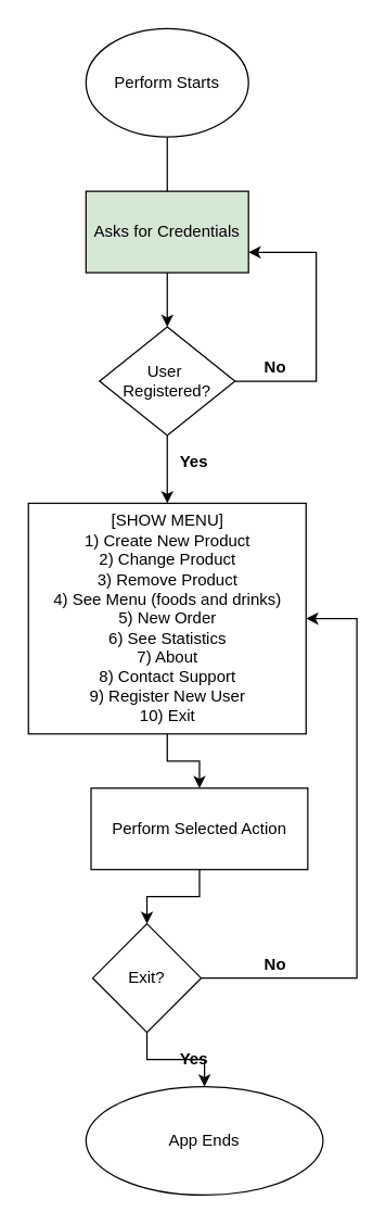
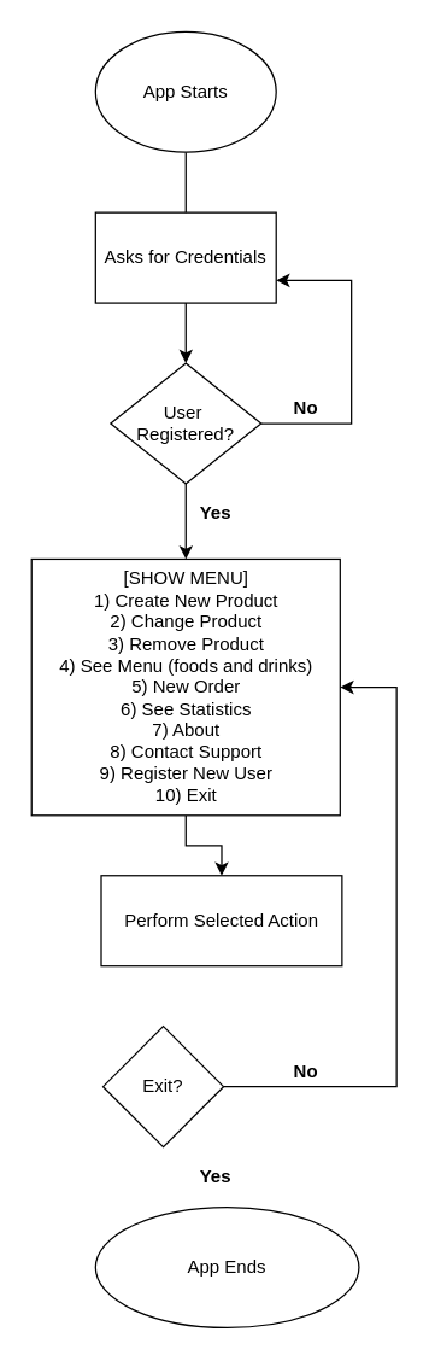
  <mxCell id="0" />
  <mxCell id="1" parent="0" />
  <mxCell id="2" style="edgeStyle=orthogonalEdgeStyle;rounded=0;orthogonalLoop=1;jettySize=auto;html=1;" parent="1" source="3" target="8" edge="1"><mxGeometry relative="1" as="geometry" /></mxCell>
- <mxCell id="3" value="Asks for Credentials" style="rounded=0;whiteSpace=wrap;html=1;fillColor=#d5e8d4;" parent="1" vertex="1"><mxGeometry x="63" y="140" width="120" height="60" as="geometry" /></mxCell>
+ <mxCell id="3" value="Asks for Credentials" style="rounded=0;whiteSpace=wrap;html=1;" parent="1" vertex="1"><mxGeometry x="63" y="140" width="120" height="60" as="geometry" /></mxCell>
  <mxCell id="4" style="edgeStyle=orthogonalEdgeStyle;rounded=0;orthogonalLoop=1;jettySize=auto;html=1;entryX=0.5;entryY=0;entryDx=0;entryDy=0;endArrow=none;" parent="1" source="5" target="3" edge="1"><mxGeometry relative="1" as="geometry" /></mxCell>
- <mxCell id="5" value="Perform Starts" style="ellipse;whiteSpace=wrap;html=1;" parent="1" vertex="1"><mxGeometry x="63" y="20" width="120" height="80" as="geometry" /></mxCell>
+ <mxCell id="5" value="App Starts" style="ellipse;whiteSpace=wrap;html=1;" parent="1" vertex="1"><mxGeometry x="63" y="20" width="120" height="80" as="geometry" /></mxCell>
  <mxCell id="6" value="" style="edgeStyle=orthogonalEdgeStyle;rounded=0;orthogonalLoop=1;jettySize=auto;html=1;" parent="1" source="8" target="10" edge="1"><mxGeometry relative="1" as="geometry" /></mxCell>
  <mxCell id="7" style="edgeStyle=orthogonalEdgeStyle;rounded=0;orthogonalLoop=1;jettySize=auto;html=1;entryX=1;entryY=0.75;entryDx=0;entryDy=0;" parent="1" source="8" target="3" edge="1"><mxGeometry relative="1" as="geometry"><mxPoint x="233" y="180" as="targetPoint" /><Array as="points"><mxPoint x="233" y="280" /><mxPoint x="233" y="185" /></Array></mxGeometry></mxCell>
  <mxCell id="8" value="User&amp;nbsp;&lt;br&gt;Registered?" style="rhombus;whiteSpace=wrap;html=1;" parent="1" vertex="1"><mxGeometry x="73" y="240" width="100" height="80" as="geometry" /></mxCell>
  <mxCell id="9" value="" style="edgeStyle=orthogonalEdgeStyle;rounded=0;orthogonalLoop=1;jettySize=auto;html=1;" parent="1" source="10" target="14" edge="1"><mxGeometry relative="1" as="geometry" /></mxCell>
  <mxCell id="10" value="[SHOW MENU]&lt;br&gt;1) Create New Product&lt;br&gt;2) Change Product&lt;br&gt;3) Remove Product&lt;br&gt;4) See Menu (foods and drinks)&lt;br&gt;5) New Order&lt;br&gt;6) See Statistics&lt;br&gt;7) About&lt;br&gt;8) Contact Support&lt;br&gt;9) Register New User&lt;br&gt;10) Exit" style="whiteSpace=wrap;html=1;" parent="1" vertex="1"><mxGeometry x="20.5" y="370" width="205" height="170" as="geometry" /></mxCell>
  <mxCell id="11" value="No" style="text;html=1;strokeColor=none;fillColor=none;align=center;verticalAlign=middle;whiteSpace=wrap;rounded=0;fontStyle=1" parent="1" vertex="1"><mxGeometry x="183" y="260" width="40" height="20" as="geometry" /></mxCell>
  <mxCell id="12" value="Yes" style="text;html=1;strokeColor=none;fillColor=none;align=center;verticalAlign=middle;whiteSpace=wrap;rounded=0;fontStyle=1" parent="1" vertex="1"><mxGeometry x="123" y="330" width="40" height="20" as="geometry" /></mxCell>
- <mxCell id="13" style="edgeStyle=orthogonalEdgeStyle;rounded=0;orthogonalLoop=1;jettySize=auto;html=1;" parent="1" source="14" target="17" edge="1"><mxGeometry relative="1" as="geometry" /></mxCell>
  <mxCell id="14" value="Perform Selected Action" style="whiteSpace=wrap;html=1;" parent="1" vertex="1"><mxGeometry x="66.75" y="580" width="160" height="60" as="geometry" /></mxCell>
- <mxCell id="15" style="edgeStyle=orthogonalEdgeStyle;rounded=0;orthogonalLoop=1;jettySize=auto;html=1;" parent="1" source="17" target="18" edge="1"><mxGeometry relative="1" as="geometry" /></mxCell>
  <mxCell id="16" style="edgeStyle=orthogonalEdgeStyle;rounded=0;orthogonalLoop=1;jettySize=auto;html=1;entryX=1;entryY=0.5;entryDx=0;entryDy=0;" parent="1" source="17" target="10" edge="1"><mxGeometry relative="1" as="geometry"><mxPoint x="573" y="450" as="targetPoint" /><Array as="points"><mxPoint x="263" y="720" /><mxPoint x="263" y="455" /></Array></mxGeometry></mxCell>
  <mxCell id="17" value="Exit?" style="rhombus;whiteSpace=wrap;html=1;" parent="1" vertex="1"><mxGeometry x="68" y="680" width="80" height="80" as="geometry" /></mxCell>
  <mxCell id="18" value="App Ends" style="ellipse;whiteSpace=wrap;html=1;" parent="1" vertex="1"><mxGeometry x="63" y="800" width="175" height="80" as="geometry" /></mxCell>
  <mxCell id="19" value="Yes" style="text;html=1;strokeColor=none;fillColor=none;align=center;verticalAlign=middle;whiteSpace=wrap;rounded=0;fontStyle=1" parent="1" vertex="1"><mxGeometry x="123" y="770" width="40" height="20" as="geometry" /></mxCell>
  <mxCell id="20" value="No" style="text;html=1;strokeColor=none;fillColor=none;align=center;verticalAlign=middle;whiteSpace=wrap;rounded=0;fontStyle=1" parent="1" vertex="1"><mxGeometry x="183" y="700" width="40" height="20" as="geometry" /></mxCell>
